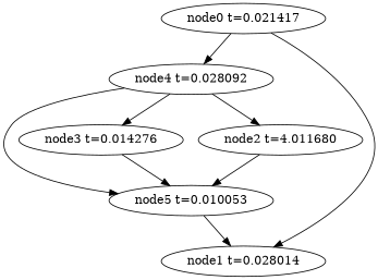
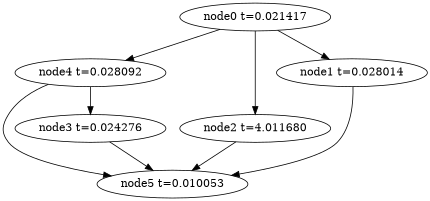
  digraph {
    n1 [label="node5 t=0.010053"]
    n2 [label="node4 t=0.028092"]
-   n3 [label="node3 t=0.014276"]
+   n3 [label="node3 t=0.024276"]
    n4 [label="node2 t=4.011680"]
    n5 [label="node1 t=0.028014"]
    n6 [label="node0 t=0.021417"]
    n2 -> n1
    n2 -> n3
    n3 -> n1
    n4 -> n1
-   n1 -> n5
+   n5 -> n1
    n6 -> n2
-   n2 -> n4
+   n6 -> n4
    n6 -> n5
  }
